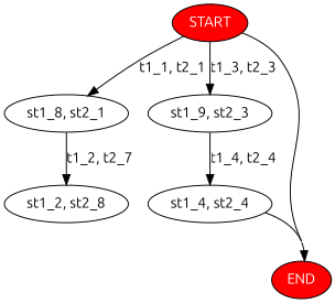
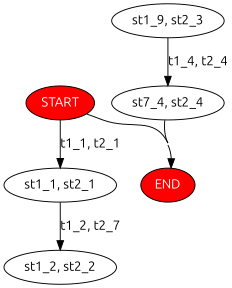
  strict digraph {
    concentrate=true
    fontname=Ubuntu
    node [fontname=Ubuntu]
    edge [fontname=Ubuntu]
    n1 [fillcolor=red fontcolor=white label=START style=filled]
-   "st1_1, st2_1" [label="st1_8, st2_1"]
+   "st1_1, st2_1"
    n3 [label="st1_9, st2_3"]
    n4 [fillcolor=red fontcolor=white label=END style=filled]
-   "st1_2, st2_2" [label="st1_2, st2_8"]
-   "st1_4, st2_4"
+   "st1_2, st2_2"
+   "st1_4, st2_4" [label="st7_4, st2_4"]
    n1 -> "st1_1, st2_1" [label="t1_1, t2_1"]
-   n1 -> n3 [label="t1_3, t2_3"]
    n1 -> n4
    "st1_1, st2_1" -> "st1_2, st2_2" [label="t1_2, t2_7"]
    n3 -> "st1_4, st2_4" [label="t1_4, t2_4"]
    "st1_4, st2_4" -> n4
  }
